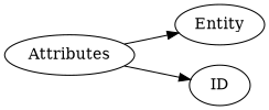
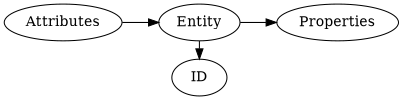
  digraph {
    rankdir=LR
    Entity
    ID
+   Properties
    Attributes
    subgraph sub_1 {
      rank=same
      Entity
      ID
    }
-   Attributes -> ID
+   Entity -> ID
+   Entity -> Properties
    Attributes -> Entity
  }
